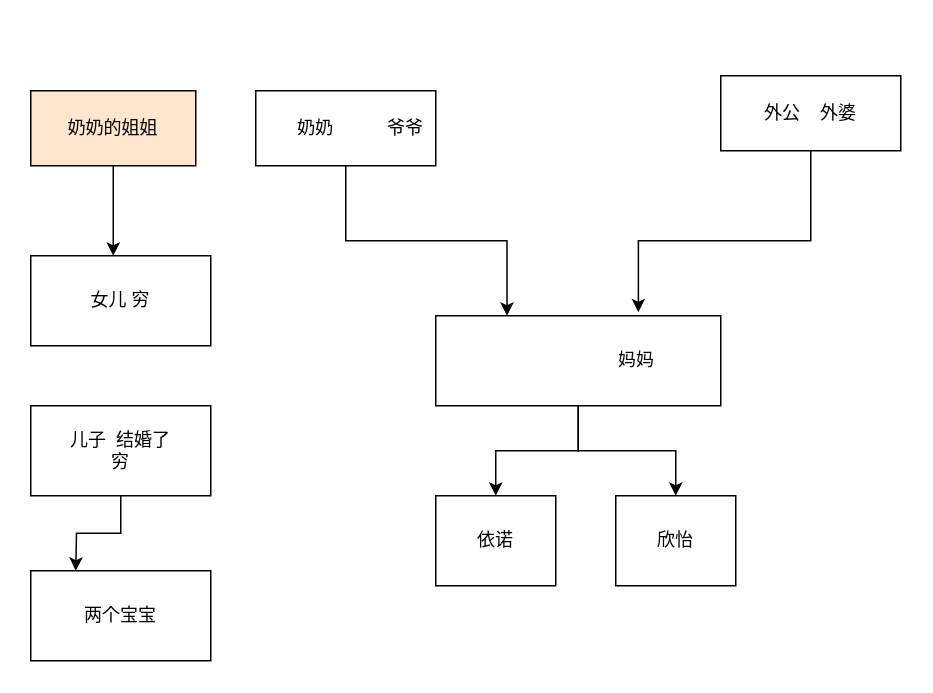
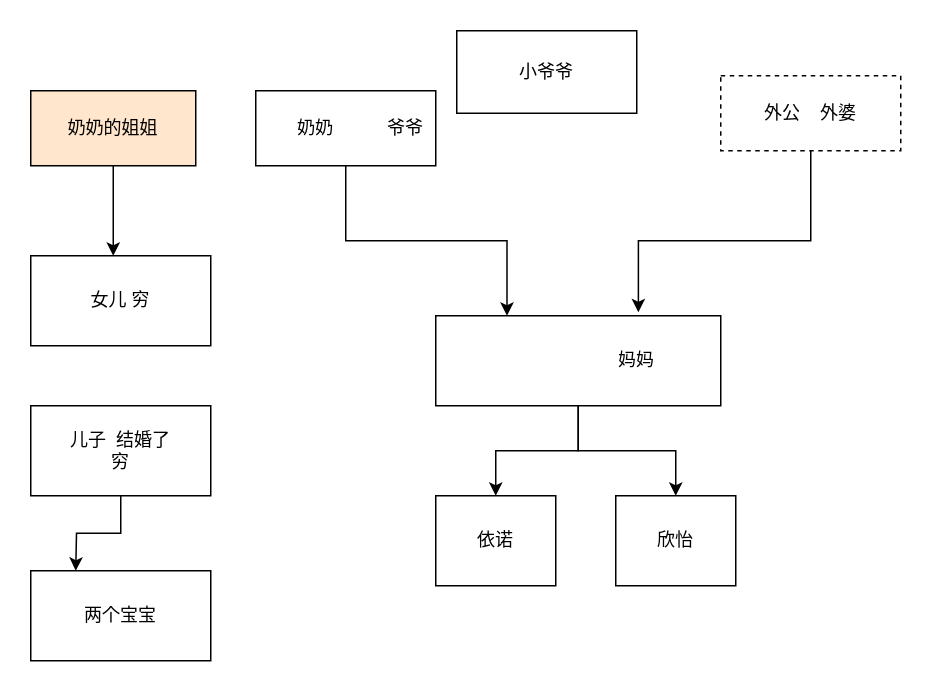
  <mxCell id="0" />
  <mxCell id="1" parent="0" />
  <mxCell id="2" value="" style="edgeStyle=orthogonalEdgeStyle;rounded=0;orthogonalLoop=1;jettySize=auto;html=1;" edge="1" parent="1" source="4" target="7"><mxGeometry relative="1" as="geometry" /></mxCell>
  <mxCell id="3" style="edgeStyle=orthogonalEdgeStyle;rounded=0;orthogonalLoop=1;jettySize=auto;html=1;exitX=0.5;exitY=1;exitDx=0;exitDy=0;entryX=0.5;entryY=0;entryDx=0;entryDy=0;" edge="1" parent="1" source="4" target="6"><mxGeometry relative="1" as="geometry" /></mxCell>
  <mxCell id="4" value="" style="rounded=0;whiteSpace=wrap;html=1;" vertex="1" parent="1"><mxGeometry x="290" y="210" width="190" height="60" as="geometry" /></mxCell>
  <mxCell id="5" value="妈妈" style="text;html=1;align=center;verticalAlign=middle;whiteSpace=wrap;rounded=0;" vertex="1" parent="1"><mxGeometry x="394" y="225" width="60" height="30" as="geometry" /></mxCell>
  <mxCell id="6" value="依诺" style="rounded=0;whiteSpace=wrap;html=1;" vertex="1" parent="1"><mxGeometry x="290" y="330" width="80" height="60" as="geometry" /></mxCell>
  <mxCell id="7" value="欣怡" style="rounded=0;whiteSpace=wrap;html=1;" vertex="1" parent="1"><mxGeometry x="410" y="330" width="80" height="60" as="geometry" /></mxCell>
  <mxCell id="8" style="edgeStyle=orthogonalEdgeStyle;rounded=0;orthogonalLoop=1;jettySize=auto;html=1;entryX=0.25;entryY=0;entryDx=0;entryDy=0;" edge="1" parent="1" source="9" target="4"><mxGeometry relative="1" as="geometry" /></mxCell>
  <mxCell id="9" value="" style="rounded=0;whiteSpace=wrap;html=1;" vertex="1" parent="1"><mxGeometry x="170" y="60" width="120" height="50" as="geometry" /></mxCell>
  <mxCell id="10" value="奶奶" style="text;html=1;align=center;verticalAlign=middle;whiteSpace=wrap;rounded=0;" vertex="1" parent="1"><mxGeometry x="180" y="70" width="60" height="30" as="geometry" /></mxCell>
  <mxCell id="11" value="爷爷" style="text;html=1;align=center;verticalAlign=middle;whiteSpace=wrap;rounded=0;" vertex="1" parent="1"><mxGeometry x="240" y="70" width="60" height="30" as="geometry" /></mxCell>
- <mxCell id="12" value="外公&amp;nbsp; &amp;nbsp; 外婆" style="rounded=0;whiteSpace=wrap;html=1;" vertex="1" parent="1"><mxGeometry x="480" y="50" width="120" height="50" as="geometry" /></mxCell>
+ <mxCell id="12" value="外公&amp;nbsp; &amp;nbsp; 外婆" style="rounded=0;whiteSpace=wrap;html=1;dashed=1;" vertex="1" parent="1"><mxGeometry x="480" y="50" width="120" height="50" as="geometry" /></mxCell>
  <mxCell id="13" style="edgeStyle=orthogonalEdgeStyle;rounded=0;orthogonalLoop=1;jettySize=auto;html=1;entryX=0.711;entryY=-0.039;entryDx=0;entryDy=0;entryPerimeter=0;" edge="1" parent="1" source="12" target="4"><mxGeometry relative="1" as="geometry"><Array as="points"><mxPoint x="540" y="160" /><mxPoint x="425" y="160" /></Array></mxGeometry></mxCell>
+ <mxCell id="14" value="小爷爷" style="rounded=0;whiteSpace=wrap;html=1;" vertex="1" parent="1"><mxGeometry x="304" y="20" width="120" height="55" as="geometry" /></mxCell>
  <mxCell id="15" style="edgeStyle=orthogonalEdgeStyle;rounded=0;orthogonalLoop=1;jettySize=auto;html=1;" edge="1" parent="1" source="16"><mxGeometry relative="1" as="geometry"><mxPoint x="75" y="170" as="targetPoint" /></mxGeometry></mxCell>
  <mxCell id="16" value="奶奶的姐姐" style="rounded=0;whiteSpace=wrap;html=1;fillColor=#ffe6cc;" vertex="1" parent="1"><mxGeometry x="20" y="60" width="110" height="50" as="geometry" /></mxCell>
  <mxCell id="17" value="女儿 穷" style="rounded=0;whiteSpace=wrap;html=1;" vertex="1" parent="1"><mxGeometry x="20" y="170" width="120" height="60" as="geometry" /></mxCell>
  <mxCell id="18" style="edgeStyle=orthogonalEdgeStyle;rounded=0;orthogonalLoop=1;jettySize=auto;html=1;" edge="1" parent="1" source="19"><mxGeometry relative="1" as="geometry"><mxPoint x="50" y="380" as="targetPoint" /></mxGeometry></mxCell>
  <mxCell id="19" value="儿子&amp;nbsp; 结婚了&lt;br&gt;穷" style="whiteSpace=wrap;html=1;rounded=0;" vertex="1" parent="1"><mxGeometry x="20" y="270" width="120" height="60" as="geometry" /></mxCell>
  <mxCell id="20" value="两个宝宝" style="rounded=0;whiteSpace=wrap;html=1;" vertex="1" parent="1"><mxGeometry x="20" y="380" width="120" height="60" as="geometry" /></mxCell>
